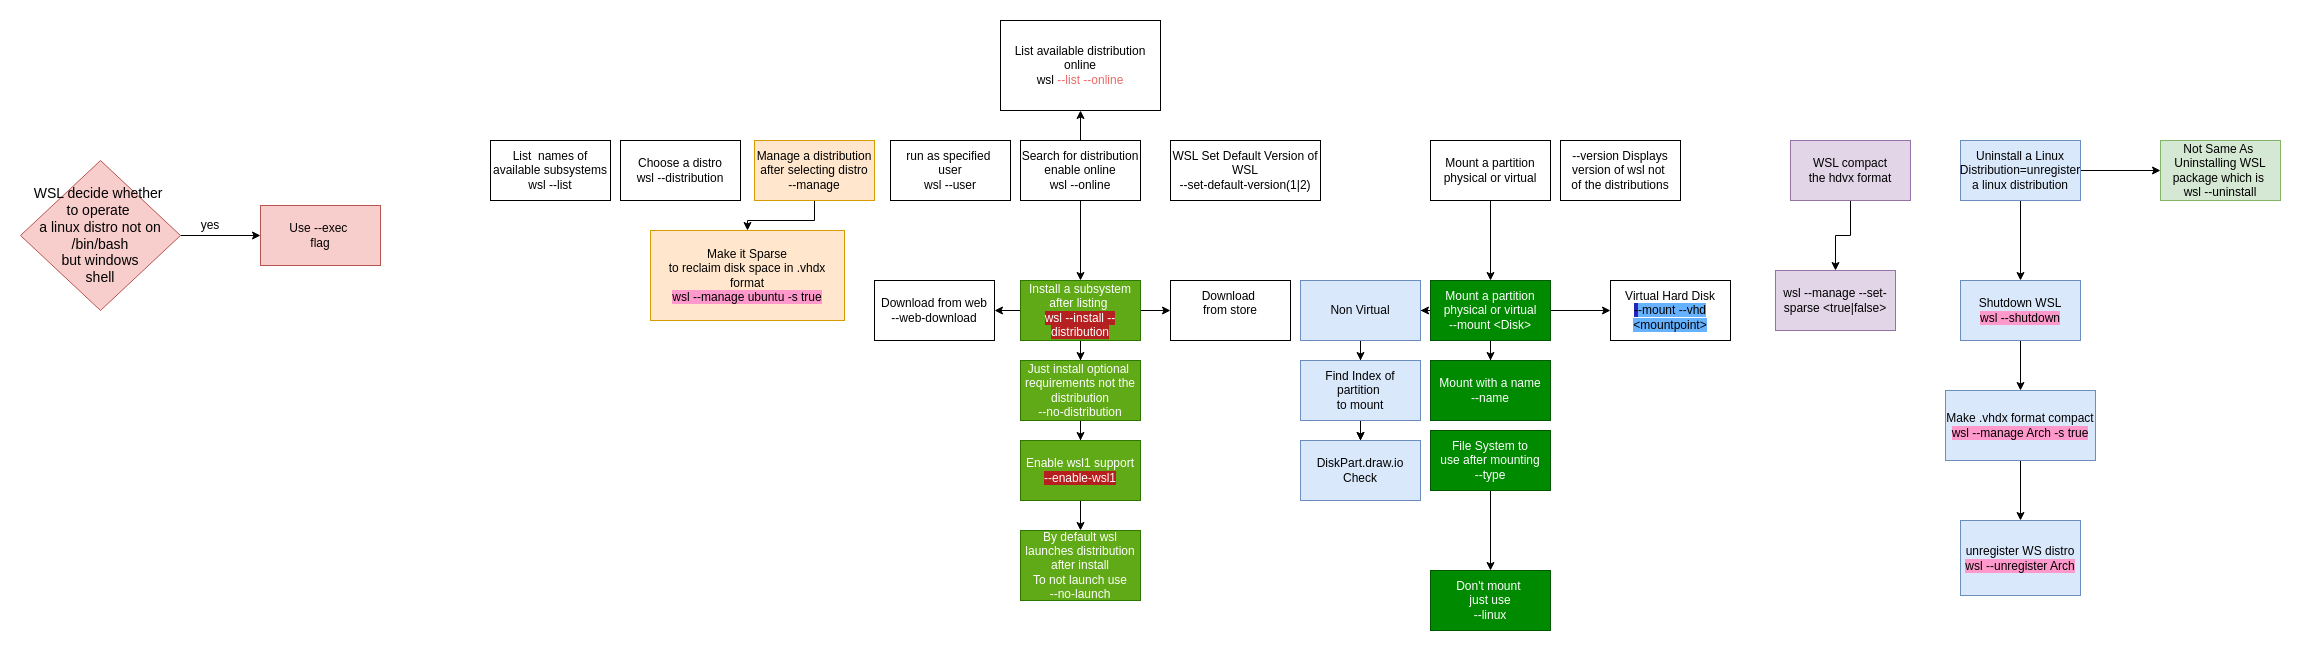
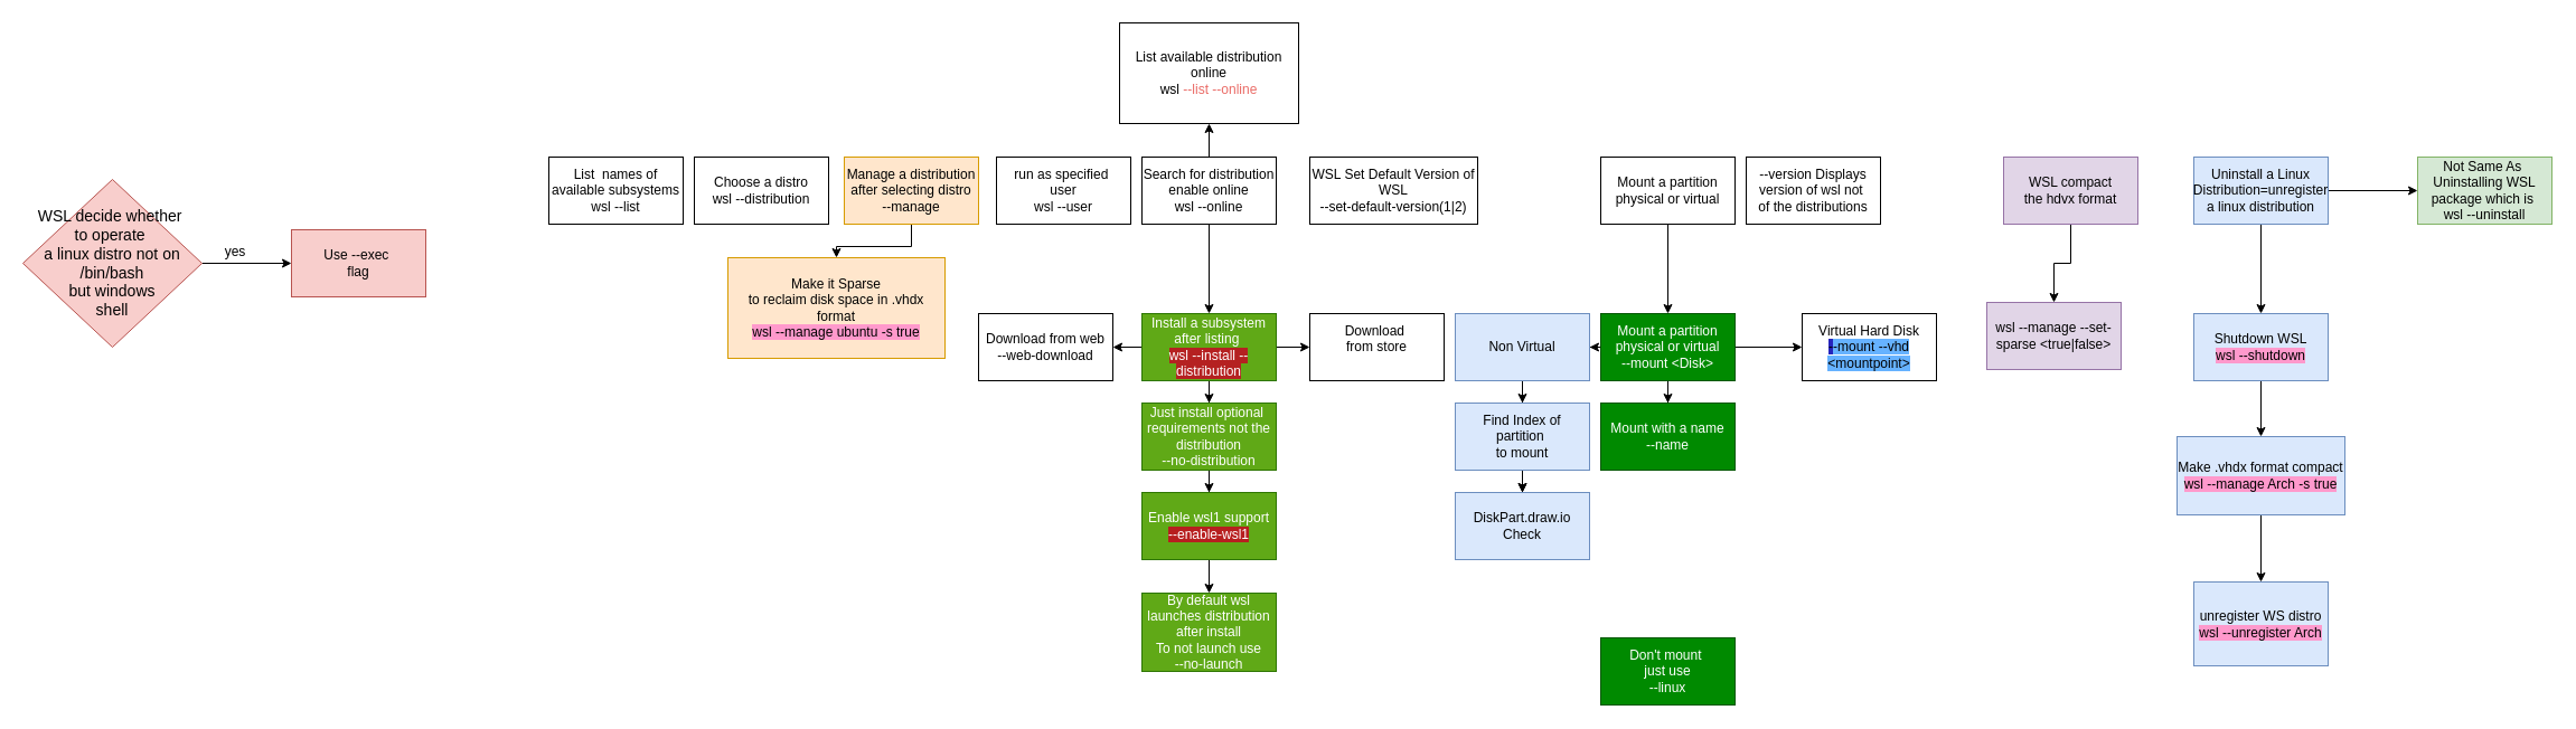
  <mxCell id="0" />
  <mxCell id="1" parent="0" />
  <mxCell id="2" value="Choose a distro&lt;div&gt;wsl --distribution&lt;/div&gt;" style="rounded=0;whiteSpace=wrap;html=1;" parent="1" vertex="1"><mxGeometry x="620" y="140" width="120" height="60" as="geometry" /></mxCell>
  <mxCell id="3" value="List&amp;nbsp; names of available subsystems&lt;div&gt;wsl --list&lt;/div&gt;" style="rounded=0;whiteSpace=wrap;html=1;" parent="1" vertex="1"><mxGeometry x="490" y="140" width="120" height="60" as="geometry" /></mxCell>
  <mxCell id="4" value="run as specified&amp;nbsp;&lt;div&gt;user&lt;/div&gt;&lt;div&gt;wsl --user&lt;/div&gt;" style="rounded=0;whiteSpace=wrap;html=1;" parent="1" vertex="1"><mxGeometry x="890" y="140" width="120" height="60" as="geometry" /></mxCell>
  <mxCell id="5" value="" style="edgeStyle=orthogonalEdgeStyle;rounded=0;orthogonalLoop=1;jettySize=auto;html=1;" parent="1" source="7" target="11" edge="1"><mxGeometry relative="1" as="geometry" /></mxCell>
  <mxCell id="6" value="" style="edgeStyle=orthogonalEdgeStyle;rounded=0;orthogonalLoop=1;jettySize=auto;html=1;" edge="1" parent="1" source="7" target="57"><mxGeometry relative="1" as="geometry" /></mxCell>
  <mxCell id="7" value="Search for distribution&lt;div&gt;enable online&lt;/div&gt;&lt;div&gt;wsl --online&lt;/div&gt;" style="rounded=0;whiteSpace=wrap;html=1;" parent="1" vertex="1"><mxGeometry x="1020" y="140" width="120" height="60" as="geometry" /></mxCell>
  <mxCell id="8" value="" style="edgeStyle=orthogonalEdgeStyle;rounded=0;orthogonalLoop=1;jettySize=auto;html=1;" parent="1" source="11" target="12" edge="1"><mxGeometry relative="1" as="geometry" /></mxCell>
  <mxCell id="9" value="" style="edgeStyle=orthogonalEdgeStyle;rounded=0;orthogonalLoop=1;jettySize=auto;html=1;" parent="1" source="11" target="13" edge="1"><mxGeometry relative="1" as="geometry" /></mxCell>
  <mxCell id="10" value="" style="edgeStyle=orthogonalEdgeStyle;rounded=0;orthogonalLoop=1;jettySize=auto;html=1;" parent="1" source="11" target="15" edge="1"><mxGeometry relative="1" as="geometry" /></mxCell>
  <mxCell id="11" value="Install a subsystem&lt;div&gt;after listing&amp;nbsp;&lt;/div&gt;&lt;div&gt;&lt;span style=&quot;background-color: rgb(181, 33, 33);&quot;&gt;wsl --install --distribution&lt;/span&gt;&lt;/div&gt;" style="rounded=0;whiteSpace=wrap;html=1;fillColor=#60a917;fontColor=#ffffff;strokeColor=#2D7600;" parent="1" vertex="1"><mxGeometry x="1020" y="280" width="120" height="60" as="geometry" /></mxCell>
  <mxCell id="12" value="Download from web&lt;div&gt;--web-download&lt;/div&gt;" style="whiteSpace=wrap;html=1;rounded=0;" parent="1" vertex="1"><mxGeometry x="874" y="280" width="120" height="60" as="geometry" /></mxCell>
  <mxCell id="13" value="Download&amp;nbsp;&lt;div&gt;from store&lt;/div&gt;&lt;div&gt;&lt;br&gt;&lt;/div&gt;" style="rounded=0;whiteSpace=wrap;html=1;" parent="1" vertex="1"><mxGeometry x="1170" y="280" width="120" height="60" as="geometry" /></mxCell>
  <mxCell id="14" value="" style="edgeStyle=orthogonalEdgeStyle;rounded=0;orthogonalLoop=1;jettySize=auto;html=1;" parent="1" source="15" target="17" edge="1"><mxGeometry relative="1" as="geometry" /></mxCell>
  <mxCell id="15" value="Just install optional&amp;nbsp;&lt;div&gt;requirements not the distribution&lt;/div&gt;&lt;div&gt;--no-distribution&lt;/div&gt;" style="whiteSpace=wrap;html=1;fillColor=#60a917;strokeColor=#2D7600;fontColor=#ffffff;rounded=0;" parent="1" vertex="1"><mxGeometry x="1020" y="360" width="120" height="60" as="geometry" /></mxCell>
  <mxCell id="16" value="" style="edgeStyle=orthogonalEdgeStyle;rounded=0;orthogonalLoop=1;jettySize=auto;html=1;" parent="1" source="17" target="35" edge="1"><mxGeometry relative="1" as="geometry" /></mxCell>
  <mxCell id="17" value="Enable wsl1 support&lt;div&gt;&lt;span style=&quot;background-color: rgb(183, 31, 31);&quot;&gt;--enable-wsl1&lt;/span&gt;&lt;/div&gt;" style="whiteSpace=wrap;html=1;fillColor=#60a917;strokeColor=#2D7600;fontColor=#ffffff;rounded=0;" parent="1" vertex="1"><mxGeometry x="1020" y="440" width="120" height="60" as="geometry" /></mxCell>
  <mxCell id="18" value="" style="edgeStyle=orthogonalEdgeStyle;rounded=0;orthogonalLoop=1;jettySize=auto;html=1;" parent="1" source="19" target="39" edge="1"><mxGeometry relative="1" as="geometry" /></mxCell>
  <mxCell id="19" value="Manage a distribution&lt;div&gt;after selecting distro&lt;/div&gt;&lt;div&gt;--manage&lt;/div&gt;" style="rounded=0;whiteSpace=wrap;html=1;fillColor=#ffe6cc;strokeColor=#d79b00;" parent="1" vertex="1"><mxGeometry x="754" y="140" width="120" height="60" as="geometry" /></mxCell>
  <mxCell id="20" value="" style="edgeStyle=orthogonalEdgeStyle;rounded=0;orthogonalLoop=1;jettySize=auto;html=1;" parent="1" source="21" target="25" edge="1"><mxGeometry relative="1" as="geometry" /></mxCell>
  <mxCell id="21" value="Mount a partition&lt;div&gt;physical or virtual&lt;/div&gt;" style="rounded=0;whiteSpace=wrap;html=1;" parent="1" vertex="1"><mxGeometry x="1430" y="140" width="120" height="60" as="geometry" /></mxCell>
  <mxCell id="22" value="" style="edgeStyle=orthogonalEdgeStyle;rounded=0;orthogonalLoop=1;jettySize=auto;html=1;" parent="1" source="25" target="26" edge="1"><mxGeometry relative="1" as="geometry" /></mxCell>
  <mxCell id="23" value="" style="edgeStyle=orthogonalEdgeStyle;rounded=0;orthogonalLoop=1;jettySize=auto;html=1;" parent="1" source="25" target="29" edge="1"><mxGeometry relative="1" as="geometry" /></mxCell>
  <mxCell id="24" value="" style="edgeStyle=orthogonalEdgeStyle;rounded=0;orthogonalLoop=1;jettySize=auto;html=1;" parent="1" source="25" target="30" edge="1"><mxGeometry relative="1" as="geometry" /></mxCell>
  <mxCell id="25" value="Mount a partition&lt;div&gt;physical or virtual&lt;/div&gt;&lt;div&gt;--mount &amp;lt;Disk&amp;gt;&lt;/div&gt;" style="rounded=0;whiteSpace=wrap;html=1;fillColor=#008a00;fontColor=#ffffff;strokeColor=#005700;" parent="1" vertex="1"><mxGeometry x="1430" y="280" width="120" height="60" as="geometry" /></mxCell>
  <mxCell id="26" value="Virtual Hard Disk&lt;div&gt;&lt;span style=&quot;background-color: rgb(38, 36, 188);&quot;&gt;-&lt;/span&gt;&lt;span style=&quot;background-color: rgb(102, 178, 255);&quot;&gt;-mount --vhd &amp;lt;mountpoint&amp;gt;&lt;/span&gt;&lt;/div&gt;" style="whiteSpace=wrap;html=1;rounded=0;" parent="1" vertex="1"><mxGeometry x="1610" y="280" width="120" height="60" as="geometry" /></mxCell>
  <mxCell id="27" value="" style="edgeStyle=orthogonalEdgeStyle;rounded=0;orthogonalLoop=1;jettySize=auto;html=1;" parent="1" source="29" target="37" edge="1"><mxGeometry relative="1" as="geometry" /></mxCell>
  <mxCell id="28" value="" style="edgeStyle=orthogonalEdgeStyle;rounded=0;orthogonalLoop=1;jettySize=auto;html=1;" parent="1" source="29" target="38" edge="1"><mxGeometry relative="1" as="geometry" /></mxCell>
  <mxCell id="29" value="Non Virtual" style="rounded=0;whiteSpace=wrap;html=1;fillColor=#dae8fc;strokeColor=#6c8ebf;" parent="1" vertex="1"><mxGeometry x="1300" y="280" width="120" height="60" as="geometry" /></mxCell>
  <mxCell id="30" value="Mount with a name&lt;div&gt;--name&lt;/div&gt;" style="rounded=0;whiteSpace=wrap;html=1;fillColor=#008a00;fontColor=#ffffff;strokeColor=#005700;" parent="1" vertex="1"><mxGeometry x="1430" y="360" width="120" height="60" as="geometry" /></mxCell>
- <mxCell id="31" value="" style="edgeStyle=orthogonalEdgeStyle;rounded=0;orthogonalLoop=1;jettySize=auto;html=1;" parent="1" source="32" target="33" edge="1"><mxGeometry relative="1" as="geometry" /></mxCell>
- <mxCell id="32" value="File System to&lt;div&gt;use after mounting&lt;/div&gt;&lt;div&gt;--type&lt;/div&gt;" style="rounded=0;whiteSpace=wrap;html=1;fillColor=#008a00;fontColor=#ffffff;strokeColor=#005700;" parent="1" vertex="1"><mxGeometry x="1430" y="430" width="120" height="60" as="geometry" /></mxCell>
  <mxCell id="33" value="Don't mount&amp;nbsp;&lt;div&gt;just use&lt;/div&gt;&lt;div&gt;--linux&lt;/div&gt;" style="whiteSpace=wrap;html=1;fillColor=#008a00;strokeColor=#005700;fontColor=#ffffff;rounded=0;" parent="1" vertex="1"><mxGeometry x="1430" y="570" width="120" height="60" as="geometry" /></mxCell>
  <mxCell id="34" value="--version Displays version of wsl not&amp;nbsp;&lt;div&gt;of the distributions&lt;/div&gt;" style="rounded=0;whiteSpace=wrap;html=1;" parent="1" vertex="1"><mxGeometry x="1560" y="140" width="120" height="60" as="geometry" /></mxCell>
  <mxCell id="35" value="By default wsl launches distribution after install&lt;div&gt;To not launch use&lt;/div&gt;&lt;div&gt;&lt;span style=&quot;background-color: initial;&quot;&gt;--no-launch&lt;/span&gt;&lt;/div&gt;" style="whiteSpace=wrap;html=1;fillColor=#60a917;strokeColor=#2D7600;fontColor=#ffffff;rounded=0;" parent="1" vertex="1"><mxGeometry x="1020" y="530" width="120" height="70" as="geometry" /></mxCell>
  <mxCell id="36" value="" style="edgeStyle=orthogonalEdgeStyle;rounded=0;orthogonalLoop=1;jettySize=auto;html=1;" parent="1" source="37" target="38" edge="1"><mxGeometry relative="1" as="geometry" /></mxCell>
  <mxCell id="37" value="Find Index of partition&amp;nbsp;&lt;div&gt;to mount&lt;/div&gt;" style="rounded=0;whiteSpace=wrap;html=1;fillColor=#dae8fc;strokeColor=#6c8ebf;" parent="1" vertex="1"><mxGeometry x="1300" y="360" width="120" height="60" as="geometry" /></mxCell>
  <mxCell id="38" value="DiskPart.draw.io&lt;div&gt;Check&lt;/div&gt;" style="rounded=0;whiteSpace=wrap;html=1;fillColor=#dae8fc;strokeColor=#6c8ebf;" parent="1" vertex="1"><mxGeometry x="1300" y="440" width="120" height="60" as="geometry" /></mxCell>
  <mxCell id="39" value="Make it Sparse&lt;div&gt;to reclaim disk space in .vhdx format&lt;/div&gt;&lt;div&gt;&lt;span style=&quot;background-color: rgb(255, 153, 204);&quot;&gt;wsl --manage ubuntu -s true&lt;/span&gt;&lt;/div&gt;" style="rounded=0;whiteSpace=wrap;html=1;fillColor=#ffe6cc;strokeColor=#d79b00;" parent="1" vertex="1"><mxGeometry x="650" y="230" width="194" height="90" as="geometry" /></mxCell>
  <mxCell id="40" value="" style="edgeStyle=orthogonalEdgeStyle;rounded=0;orthogonalLoop=1;jettySize=auto;html=1;" parent="1" source="41" target="42" edge="1"><mxGeometry relative="1" as="geometry" /></mxCell>
  <mxCell id="41" value="WSL compact&lt;div&gt;the hdvx format&lt;/div&gt;" style="rounded=0;whiteSpace=wrap;html=1;fillColor=#e1d5e7;strokeColor=#9673a6;" parent="1" vertex="1"><mxGeometry x="1790" y="140" width="120" height="60" as="geometry" /></mxCell>
  <mxCell id="42" value="wsl --manage --set-sparse &amp;lt;true|false&amp;gt;" style="whiteSpace=wrap;html=1;rounded=0;fillColor=#e1d5e7;strokeColor=#9673a6;" parent="1" vertex="1"><mxGeometry x="1775" y="270" width="120" height="60" as="geometry" /></mxCell>
  <mxCell id="43" value="WSL Set Default Version of WSL&lt;div&gt;--set-default-version(1|2)&lt;/div&gt;" style="rounded=0;whiteSpace=wrap;html=1;" parent="1" vertex="1"><mxGeometry x="1170" y="140" width="150" height="60" as="geometry" /></mxCell>
  <mxCell id="44" value="" style="edgeStyle=orthogonalEdgeStyle;rounded=0;orthogonalLoop=1;jettySize=auto;html=1;" parent="1" source="45" target="46" edge="1"><mxGeometry relative="1" as="geometry" /></mxCell>
  <mxCell id="45" value="&lt;font style=&quot;font-size: 14px;&quot;&gt;WSL decide whether&amp;nbsp;&lt;/font&gt;&lt;div&gt;&lt;font style=&quot;font-size: 14px;&quot;&gt;to operate&amp;nbsp;&lt;/font&gt;&lt;/div&gt;&lt;div&gt;&lt;font style=&quot;font-size: 14px;&quot;&gt;a linux distro not on /bin/bash&lt;/font&gt;&lt;/div&gt;&lt;div&gt;&lt;font style=&quot;font-size: 14px;&quot;&gt;but windows&lt;/font&gt;&lt;/div&gt;&lt;div&gt;&lt;span style=&quot;font-size: 14px;&quot;&gt;shell&lt;/span&gt;&lt;/div&gt;" style="rhombus;whiteSpace=wrap;html=1;fillColor=#f8cecc;strokeColor=#b85450;" parent="1" vertex="1"><mxGeometry x="20" y="160" width="160" height="150" as="geometry" /></mxCell>
  <mxCell id="46" value="Use --exec&amp;nbsp;&lt;div&gt;flag&lt;/div&gt;" style="rounded=0;whiteSpace=wrap;html=1;fillColor=#f8cecc;strokeColor=#b85450;" parent="1" vertex="1"><mxGeometry x="260" y="205" width="120" height="60" as="geometry" /></mxCell>
  <mxCell id="47" value="yes" style="text;html=1;align=center;verticalAlign=middle;whiteSpace=wrap;rounded=0;" parent="1" vertex="1"><mxGeometry x="180" y="210" width="60" height="30" as="geometry" /></mxCell>
  <mxCell id="48" value="" style="edgeStyle=orthogonalEdgeStyle;rounded=0;orthogonalLoop=1;jettySize=auto;html=1;" parent="1" source="50" target="51" edge="1"><mxGeometry relative="1" as="geometry" /></mxCell>
  <mxCell id="49" value="" style="edgeStyle=orthogonalEdgeStyle;rounded=0;orthogonalLoop=1;jettySize=auto;html=1;" parent="1" source="50" target="53" edge="1"><mxGeometry relative="1" as="geometry" /></mxCell>
  <mxCell id="50" value="Uninstall a Linux&lt;div&gt;Distribution=unregister&lt;/div&gt;&lt;div&gt;a linux distribution&lt;/div&gt;" style="rounded=0;whiteSpace=wrap;html=1;fillColor=#dae8fc;strokeColor=#6c8ebf;" parent="1" vertex="1"><mxGeometry x="1960" y="140" width="120" height="60" as="geometry" /></mxCell>
  <mxCell id="51" value="Not Same As&amp;nbsp;&lt;div&gt;Uninstalling WSL package which is&amp;nbsp;&lt;/div&gt;&lt;div&gt;wsl --uninstall&lt;/div&gt;" style="rounded=0;whiteSpace=wrap;html=1;fillColor=#d5e8d4;strokeColor=#82b366;" parent="1" vertex="1"><mxGeometry x="2160" y="140" width="120" height="60" as="geometry" /></mxCell>
  <mxCell id="52" value="" style="edgeStyle=orthogonalEdgeStyle;rounded=0;orthogonalLoop=1;jettySize=auto;html=1;" parent="1" source="53" target="55" edge="1"><mxGeometry relative="1" as="geometry" /></mxCell>
  <mxCell id="53" value="Shutdown WSL&lt;div&gt;&lt;span style=&quot;background-color: rgb(255, 153, 204);&quot;&gt;wsl --shutdown&lt;/span&gt;&lt;/div&gt;" style="rounded=0;whiteSpace=wrap;html=1;fillColor=#dae8fc;strokeColor=#6c8ebf;" parent="1" vertex="1"><mxGeometry x="1960" y="280" width="120" height="60" as="geometry" /></mxCell>
  <mxCell id="54" value="" style="edgeStyle=orthogonalEdgeStyle;rounded=0;orthogonalLoop=1;jettySize=auto;html=1;" parent="1" source="55" target="56" edge="1"><mxGeometry relative="1" as="geometry" /></mxCell>
  <mxCell id="55" value="Make .vhdx format compact&lt;div&gt;&lt;span style=&quot;background-color: rgb(255, 153, 204);&quot;&gt;wsl --manage Arch -s true&lt;/span&gt;&lt;br&gt;&lt;/div&gt;" style="rounded=0;whiteSpace=wrap;html=1;fillColor=#dae8fc;strokeColor=#6c8ebf;" parent="1" vertex="1"><mxGeometry x="1945" y="390" width="150" height="70" as="geometry" /></mxCell>
  <mxCell id="56" value="unregister WS distro&lt;div&gt;&lt;span style=&quot;background-color: rgb(255, 153, 204);&quot;&gt;wsl --unregister Arch&lt;/span&gt;&lt;/div&gt;" style="rounded=0;whiteSpace=wrap;html=1;fillColor=#dae8fc;strokeColor=#6c8ebf;" parent="1" vertex="1"><mxGeometry x="1960" y="520" width="120" height="75" as="geometry" /></mxCell>
  <mxCell id="57" value="List available distribution online&lt;div&gt;wsl &lt;font color=&quot;#ea6b66&quot;&gt;--list --online&lt;/font&gt;&lt;/div&gt;" style="rounded=0;whiteSpace=wrap;html=1;" vertex="1" parent="1"><mxGeometry x="1000" y="20" width="160" height="90" as="geometry" /></mxCell>
